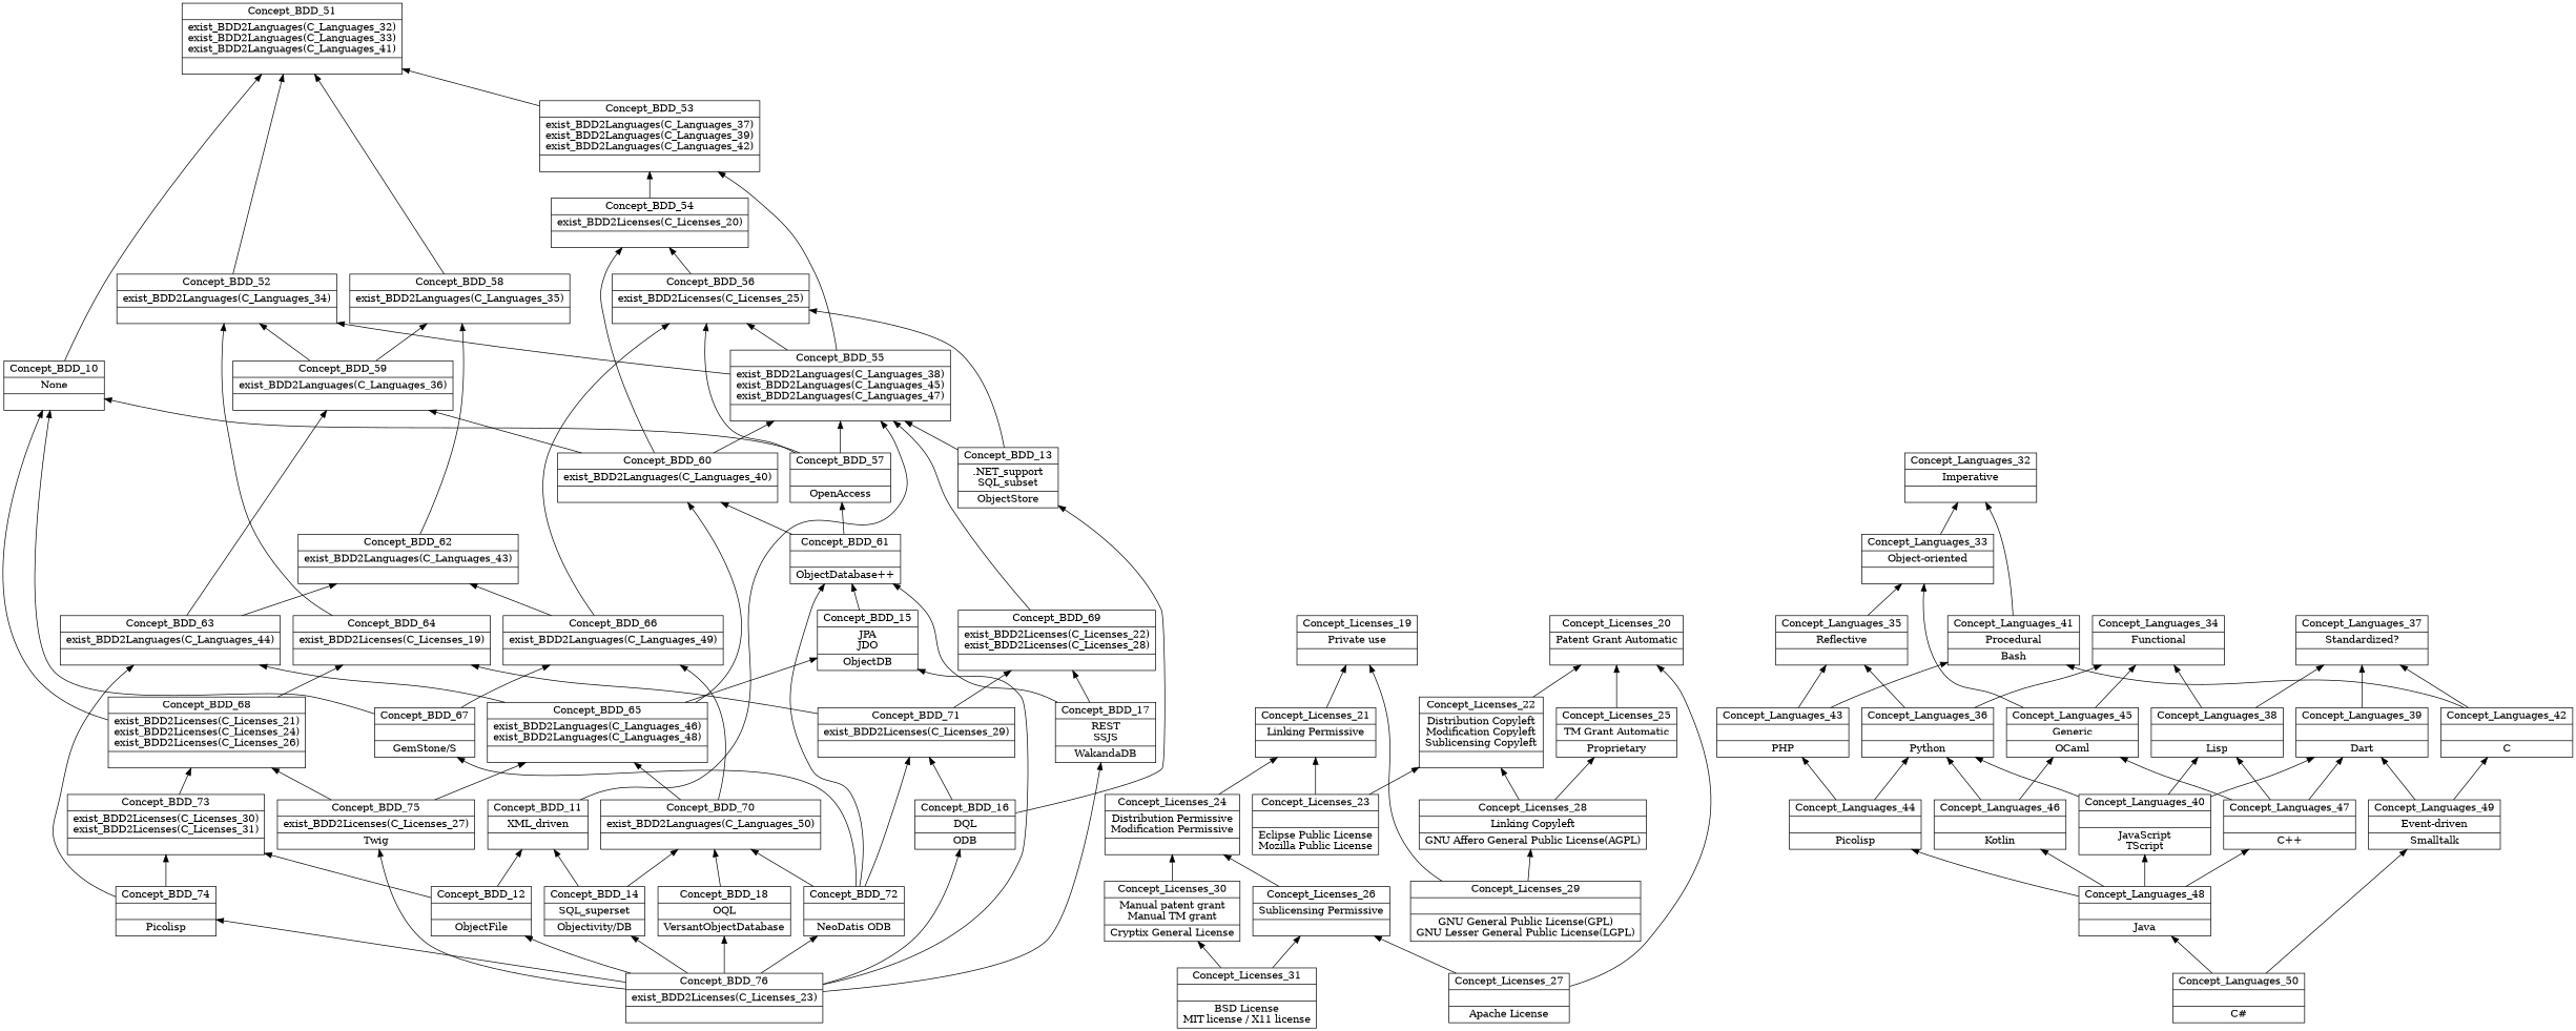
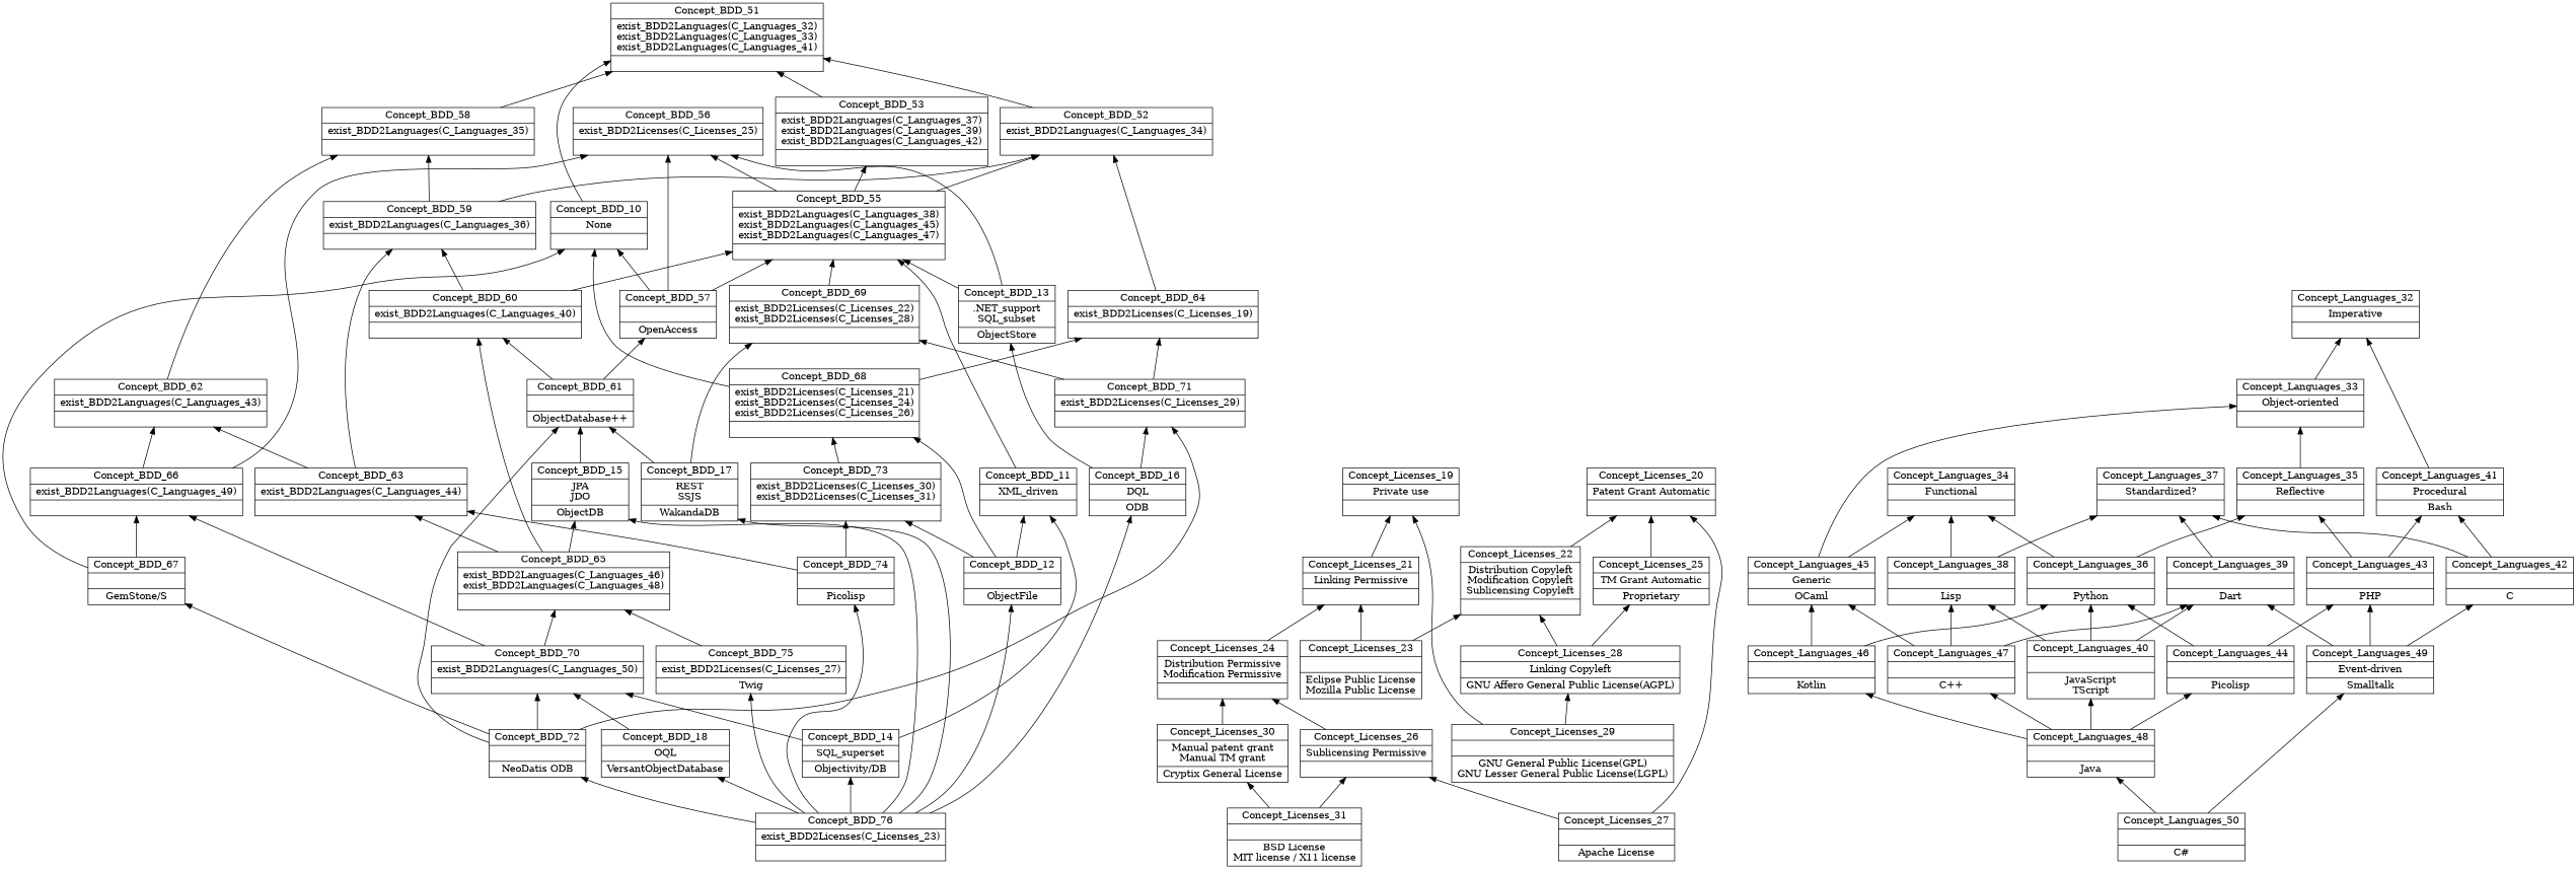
  digraph {
    rankdir=BT
    node [shape=record]
    n1 [label="{Concept_BDD_51|exist_BDD2Languages(C_Languages_32)\nexist_BDD2Languages(C_Languages_33)\nexist_BDD2Languages(C_Languages_41)\n|}"]
    n2 [label="{Concept_BDD_52|exist_BDD2Languages(C_Languages_34)\n|}"]
    n3 [label="{Concept_BDD_53|exist_BDD2Languages(C_Languages_37)\nexist_BDD2Languages(C_Languages_39)\nexist_BDD2Languages(C_Languages_42)\n|}"]
-   n4 [label="{Concept_BDD_54|exist_BDD2Licenses(C_Licenses_20)\n|}"]
    n5 [label="{Concept_BDD_55|exist_BDD2Languages(C_Languages_38)\nexist_BDD2Languages(C_Languages_45)\nexist_BDD2Languages(C_Languages_47)\n|}"]
    n6 [label="{Concept_BDD_56|exist_BDD2Licenses(C_Licenses_25)\n|}"]
    n7 [label="{Concept_BDD_10|None\n|}"]
    n8 [label="{Concept_BDD_57||OpenAccess\n}"]
    n9 [label="{Concept_BDD_58|exist_BDD2Languages(C_Languages_35)\n|}"]
    n10 [label="{Concept_BDD_59|exist_BDD2Languages(C_Languages_36)\n|}"]
    n11 [label="{Concept_BDD_60|exist_BDD2Languages(C_Languages_40)\n|}"]
    n12 [label="{Concept_BDD_61||ObjectDatabase++\n}"]
    n13 [label="{Concept_BDD_62|exist_BDD2Languages(C_Languages_43)\n|}"]
    n14 [label="{Concept_BDD_63|exist_BDD2Languages(C_Languages_44)\n|}"]
    n15 [label="{Concept_BDD_64|exist_BDD2Licenses(C_Licenses_19)\n|}"]
    n16 [label="{Concept_BDD_65|exist_BDD2Languages(C_Languages_46)\nexist_BDD2Languages(C_Languages_48)\n|}"]
    n17 [label="{Concept_BDD_66|exist_BDD2Languages(C_Languages_49)\n|}"]
    n18 [label="{Concept_BDD_67||GemStone/S\n}"]
    n19 [label="{Concept_BDD_68|exist_BDD2Licenses(C_Licenses_21)\nexist_BDD2Licenses(C_Licenses_24)\nexist_BDD2Licenses(C_Licenses_26)\n|}"]
    n20 [label="{Concept_BDD_69|exist_BDD2Licenses(C_Licenses_22)\nexist_BDD2Licenses(C_Licenses_28)\n|}"]
    n21 [label="{Concept_BDD_70|exist_BDD2Languages(C_Languages_50)\n|}"]
    n22 [label="{Concept_BDD_11|XML_driven\n|}"]
    n23 [label="{Concept_BDD_13|.NET_support\nSQL_subset\n|ObjectStore\n}"]
    n24 [label="{Concept_BDD_71|exist_BDD2Licenses(C_Licenses_29)\n|}"]
    n25 [label="{Concept_BDD_72||NeoDatis ODB\n}"]
    n26 [label="{Concept_BDD_73|exist_BDD2Licenses(C_Licenses_30)\nexist_BDD2Licenses(C_Licenses_31)\n|}"]
    n27 [label="{Concept_BDD_74||Picolisp\n}"]
    n28 [label="{Concept_BDD_12||ObjectFile\n}"]
    n29 [label="{Concept_BDD_14|SQL_superset\n|Objectivity/DB\n}"]
    n30 [label="{Concept_BDD_15|JPA\nJDO\n|ObjectDB\n}"]
    n31 [label="{Concept_BDD_16|DQL\n|ODB\n}"]
    n32 [label="{Concept_BDD_17|REST\nSSJS\n|WakandaDB\n}"]
    n33 [label="{Concept_BDD_18|OQL\n|VersantObjectDatabase\n}"]
    n34 [label="{Concept_BDD_75|exist_BDD2Licenses(C_Licenses_27)\n|Twig\n}"]
    n35 [label="{Concept_BDD_76|exist_BDD2Licenses(C_Licenses_23)\n|}"]
    n36 [label="{Concept_Licenses_19|Private use\n|}"]
    n37 [label="{Concept_Licenses_20|Patent Grant Automatic\n|}"]
    n38 [label="{Concept_Licenses_21|Linking Permissive\n|}"]
    n39 [label="{Concept_Licenses_22|Distribution Copyleft\nModification Copyleft\nSublicensing Copyleft\n|}"]
    n40 [label="{Concept_Licenses_23||Eclipse Public License\nMozilla Public License\n}"]
    n41 [label="{Concept_Licenses_24|Distribution Permissive\nModification Permissive\n|}"]
    n42 [label="{Concept_Licenses_25|TM Grant Automatic\n|Proprietary\n}"]
    n43 [label="{Concept_Licenses_26|Sublicensing Permissive\n|}"]
    n44 [label="{Concept_Licenses_27||Apache License\n}"]
    n45 [label="{Concept_Licenses_28|Linking Copyleft\n|GNU Affero General Public License(AGPL)\n}"]
    n46 [label="{Concept_Licenses_29||GNU General Public License(GPL)\nGNU Lesser General Public License(LGPL)\n}"]
    n47 [label="{Concept_Licenses_30|Manual patent grant\nManual TM grant\n|Cryptix General License\n}"]
    n48 [label="{Concept_Licenses_31||BSD License\nMIT license / X11 license\n}"]
    n49 [label="{Concept_Languages_32|Imperative\n|}"]
    n50 [label="{Concept_Languages_33|Object-oriented\n|}"]
    n51 [label="{Concept_Languages_34|Functional\n|}"]
    n52 [label="{Concept_Languages_35|Reflective\n|}"]
    n53 [label="{Concept_Languages_36||Python\n}"]
    n54 [label="{Concept_Languages_37|Standardized?\n|}"]
    n55 [label="{Concept_Languages_38||Lisp\n}"]
    n56 [label="{Concept_Languages_39||Dart\n}"]
    n57 [label="{Concept_Languages_40||JavaScript\nTScript\n}"]
    n58 [label="{Concept_Languages_41|Procedural\n|Bash\n}"]
    n59 [label="{Concept_Languages_42||C\n}"]
    n60 [label="{Concept_Languages_43||PHP\n}"]
    n61 [label="{Concept_Languages_44||Picolisp\n}"]
    n62 [label="{Concept_Languages_45|Generic\n|OCaml\n}"]
    n63 [label="{Concept_Languages_46||Kotlin\n}"]
    n64 [label="{Concept_Languages_47||C++\n}"]
    n65 [label="{Concept_Languages_48||Java\n}"]
    n66 [label="{Concept_Languages_49|Event-driven\n|Smalltalk\n}"]
    n67 [label="{Concept_Languages_50||C#\n}"]
    subgraph sub_1 {
      label=BDD
      n1
      n2
      n3
-     n4
      n5
      n6
      n7
      n8
      n9
      n10
      n11
      n12
      n13
      n14
      n15
      n16
      n17
      n18
      n19
      n20
      n21
      n22
      n23
      n24
      n25
      n26
      n27
      n28
      n29
      n30
      n31
      n32
      n33
      n34
      n35
    }
    subgraph sub_2 {
      label=Licenses
      n36
      n37
      n38
      n39
      n40
      n41
      n42
      n43
      n44
      n45
      n46
      n47
      n48
    }
    subgraph sub_3 {
      label=Languages
      n49
      n50
      n51
      n52
      n53
      n54
      n55
      n56
      n57
      n58
      n59
      n60
      n61
      n62
      n63
      n64
      n65
      n66
      n67
    }
    n2 -> n1
    n3 -> n1
-   n4 -> n3
    n5 -> n2
    n5 -> n3
    n5 -> n6
-   n6 -> n4
    n7 -> n1
    n8 -> n5
    n8 -> n6
    n8 -> n7
    n9 -> n1
    n10 -> n2
    n10 -> n9
-   n11 -> n4
    n11 -> n5
    n11 -> n10
    n12 -> n8
    n12 -> n11
    n13 -> n9
    n14 -> n10
    n14 -> n13
    n15 -> n2
    n16 -> n11
    n16 -> n14
    n16 -> n30
    n17 -> n6
    n17 -> n13
    n18 -> n7
    n18 -> n17
    n19 -> n7
    n19 -> n15
    n20 -> n5
    n21 -> n16
    n21 -> n17
    n22 -> n5
    n23 -> n5
    n23 -> n6
    n24 -> n15
    n24 -> n20
    n25 -> n12
    n25 -> n18
    n25 -> n21
    n25 -> n24
    n26 -> n19
    n27 -> n14
    n27 -> n26
    n28 -> n22
    n28 -> n26
    n29 -> n21
    n29 -> n22
    n30 -> n12
    n31 -> n23
    n31 -> n24
    n32 -> n12
    n32 -> n20
    n33 -> n21
    n34 -> n16
-   n34 -> n19
+   n28 -> n19
    n35 -> n25
    n35 -> n27
    n35 -> n28
    n35 -> n29
    n35 -> n30
    n35 -> n31
    n35 -> n32
    n35 -> n33
    n35 -> n34
    n38 -> n36
    n39 -> n37
    n40 -> n38
    n40 -> n39
    n41 -> n38
    n42 -> n37
    n43 -> n41
    n44 -> n37
    n44 -> n43
    n45 -> n39
    n45 -> n42
    n46 -> n36
    n46 -> n45
    n47 -> n41
    n48 -> n43
    n48 -> n47
    n50 -> n49
    n52 -> n50
    n53 -> n51
    n53 -> n52
    n55 -> n51
    n55 -> n54
    n56 -> n54
    n57 -> n53
    n57 -> n55
    n57 -> n56
    n58 -> n49
    n59 -> n54
    n59 -> n58
    n60 -> n52
    n60 -> n58
    n61 -> n53
    n61 -> n60
    n62 -> n50
    n62 -> n51
    n63 -> n53
    n63 -> n62
    n64 -> n55
    n64 -> n56
    n64 -> n62
    n65 -> n57
    n65 -> n61
    n65 -> n63
    n65 -> n64
    n66 -> n56
    n66 -> n59
+   n66 -> n60
    n67 -> n65
    n67 -> n66
  }
